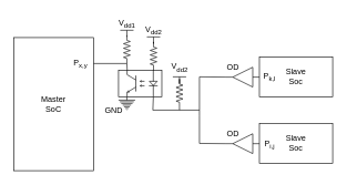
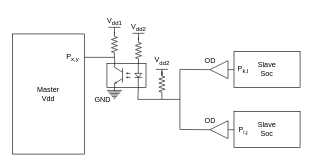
  <mxCell id="0" />
  <mxCell id="1" parent="0" />
  <mxCell id="2" value="Slave&lt;div&gt;Soc&lt;/div&gt;" style="rounded=0;whiteSpace=wrap;html=1;" parent="1" vertex="1"><mxGeometry x="389" y="85" width="110" height="60" as="geometry" /></mxCell>
  <mxCell id="3" value="" style="verticalLabelPosition=bottom;shadow=0;dashed=0;align=center;html=1;verticalAlign=top;shape=mxgraph.electrical.logic_gates.buffer2;direction=west;" parent="1" vertex="1"><mxGeometry x="339" y="100.5" width="50" height="29.75" as="geometry" /></mxCell>
  <mxCell id="4" value="" style="endArrow=none;html=1;rounded=0;entryX=1;entryY=0.5;entryDx=0;entryDy=0;" parent="1" target="3" edge="1"><mxGeometry width="50" height="50" relative="1" as="geometry"><mxPoint x="299" y="174" as="sourcePoint" /><mxPoint x="313" y="74.74" as="targetPoint" /><Array as="points"><mxPoint x="299" y="115" /></Array></mxGeometry></mxCell>
  <mxCell id="5" value="" style="endArrow=none;html=1;rounded=0;exitX=1;exitY=0.5;exitDx=0;exitDy=0;" parent="1" source="23" edge="1"><mxGeometry width="50" height="50" relative="1" as="geometry"><mxPoint x="319" y="245" as="sourcePoint" /><mxPoint x="299" y="174" as="targetPoint" /><Array as="points"><mxPoint x="299" y="215" /></Array></mxGeometry></mxCell>
  <mxCell id="6" value="" style="endArrow=none;html=1;rounded=0;entryX=0.195;entryY=1;entryDx=0;entryDy=0;entryPerimeter=0;" parent="1" target="15" edge="1"><mxGeometry width="50" height="50" relative="1" as="geometry"><mxPoint x="299" y="165" as="sourcePoint" /><mxPoint x="229" y="155" as="targetPoint" /><Array as="points"><mxPoint x="269" y="165" /><mxPoint x="229" y="165" /></Array></mxGeometry></mxCell>
- <mxCell id="7" value="Master&lt;div&gt;SoC&lt;/div&gt;" style="rounded=0;whiteSpace=wrap;html=1;" parent="1" vertex="1"><mxGeometry x="20" y="56" width="120" height="200" as="geometry" /></mxCell>
+ <mxCell id="7" value="Master&lt;div&gt;Vdd&lt;/div&gt;" style="rounded=0;whiteSpace=wrap;html=1;" parent="1" vertex="1"><mxGeometry x="20" y="56" width="120" height="200" as="geometry" /></mxCell>
  <mxCell id="8" value="V&lt;sub&gt;dd&lt;/sub&gt;" style="verticalLabelPosition=top;verticalAlign=bottom;shape=mxgraph.electrical.signal_sources.vdd;shadow=0;dashed=0;align=center;strokeWidth=1;fontSize=24;html=1;flipV=1;noLabel=1;" parent="1" vertex="1"><mxGeometry x="220" y="55" width="20" height="10" as="geometry" /></mxCell>
  <mxCell id="9" value="V&lt;sub&gt;dd1&lt;/sub&gt;" style="text;html=1;align=center;verticalAlign=middle;resizable=1;points=[];autosize=1;strokeColor=none;fillColor=none;" parent="1" vertex="1"><mxGeometry x="165" y="20" width="50" height="30" as="geometry" /></mxCell>
  <mxCell id="10" value="" style="pointerEvents=1;verticalLabelPosition=bottom;shadow=0;dashed=0;align=center;html=1;verticalAlign=top;shape=mxgraph.electrical.resistors.resistor_2;fontFamily=Helvetica;fontSize=12;fontColor=default;autosize=1;resizable=1;fillColor=none;gradientColor=none;direction=south;" parent="1" vertex="1"><mxGeometry x="225" y="62.5" width="10" height="42.5" as="geometry" /></mxCell>
  <mxCell id="11" value="V&lt;sub&gt;dd&lt;/sub&gt;" style="verticalLabelPosition=top;verticalAlign=bottom;shape=mxgraph.electrical.signal_sources.vdd;shadow=0;dashed=0;align=center;strokeWidth=1;fontSize=24;html=1;flipV=1;noLabel=1;" parent="1" vertex="1"><mxGeometry x="180" y="45" width="20" height="10" as="geometry" /></mxCell>
  <mxCell id="12" value="" style="pointerEvents=1;verticalLabelPosition=bottom;shadow=0;dashed=0;align=center;html=1;verticalAlign=top;shape=mxgraph.electrical.resistors.resistor_2;fontFamily=Helvetica;fontSize=12;fontColor=default;autosize=1;resizable=1;fillColor=none;gradientColor=none;direction=south;" parent="1" vertex="1"><mxGeometry x="185" y="52.5" width="10" height="42.5" as="geometry" /></mxCell>
  <mxCell id="13" value="" style="pointerEvents=1;verticalLabelPosition=bottom;shadow=0;dashed=0;align=center;html=1;verticalAlign=top;shape=mxgraph.electrical.signal_sources.protective_earth;fontFamily=Helvetica;fontSize=12;fontColor=default;autosize=1;resizable=1;fillColor=none;gradientColor=none;" parent="1" vertex="1"><mxGeometry x="177.5" y="145" width="25" height="20" as="geometry" /></mxCell>
  <mxCell id="14" value="" style="endArrow=none;html=1;rounded=0;fontFamily=Helvetica;fontSize=12;fontColor=default;autosize=1;resizable=1;entryX=0.5;entryY=0;entryDx=0;entryDy=0;entryPerimeter=0;exitX=0;exitY=0.5;exitDx=0;exitDy=0;exitPerimeter=0;" parent="1" source="10" target="8" edge="1"><mxGeometry width="50" height="50" relative="1" as="geometry"><mxPoint x="190" y="85" as="sourcePoint" /><mxPoint x="240" y="35" as="targetPoint" /></mxGeometry></mxCell>
  <mxCell id="15" value="" style="verticalLabelPosition=bottom;shadow=0;dashed=0;align=center;html=1;verticalAlign=top;shape=mxgraph.electrical.opto_electronics.opto-coupler;aspect=fixed;flipV=0;flipH=1;" parent="1" vertex="1"><mxGeometry x="177.5" y="105" width="65" height="40" as="geometry" /></mxCell>
  <mxCell id="16" value="" style="endArrow=none;html=1;rounded=0;exitX=1;exitY=0.5;exitDx=0;exitDy=0;exitPerimeter=0;entryX=0.8;entryY=0;entryDx=0;entryDy=0;entryPerimeter=0;" parent="1" source="12" target="15" edge="1"><mxGeometry width="50" height="50" relative="1" as="geometry"><mxPoint x="210" y="105" as="sourcePoint" /><mxPoint x="260" y="55" as="targetPoint" /></mxGeometry></mxCell>
  <mxCell id="17" value="" style="endArrow=none;html=1;rounded=0;entryX=1;entryY=0.5;entryDx=0;entryDy=0;entryPerimeter=0;exitX=0.195;exitY=0;exitDx=0;exitDy=0;exitPerimeter=0;" parent="1" target="10" edge="1"><mxGeometry width="50" height="50" relative="1" as="geometry"><mxPoint x="229.825" y="106" as="sourcePoint" /><mxPoint x="230" y="46" as="targetPoint" /></mxGeometry></mxCell>
  <mxCell id="18" value="" style="endArrow=none;html=1;rounded=0;entryX=1;entryY=0.8;entryDx=0;entryDy=0;entryPerimeter=0;" parent="1" edge="1"><mxGeometry width="50" height="50" relative="1" as="geometry"><mxPoint x="190" y="95" as="sourcePoint" /><mxPoint x="140" y="95" as="targetPoint" /></mxGeometry></mxCell>
  <mxCell id="19" value="GND" style="text;html=1;align=center;verticalAlign=middle;resizable=0;points=[];autosize=1;strokeColor=none;fillColor=none;" parent="1" vertex="1"><mxGeometry x="145" y="150" width="50" height="30" as="geometry" /></mxCell>
  <mxCell id="20" value="V&lt;sub&gt;dd2&lt;/sub&gt;" style="text;html=1;align=center;verticalAlign=middle;resizable=1;points=[];autosize=1;strokeColor=none;fillColor=none;" parent="1" vertex="1"><mxGeometry x="205" y="30" width="50" height="30" as="geometry" /></mxCell>
  <mxCell id="21" value="OD" style="text;html=1;align=center;verticalAlign=middle;resizable=0;points=[];autosize=1;strokeColor=none;fillColor=none;" parent="1" vertex="1"><mxGeometry x="329" y="86.25" width="40" height="30" as="geometry" /></mxCell>
  <mxCell id="22" value="Slave&lt;div&gt;Soc&lt;/div&gt;" style="rounded=0;whiteSpace=wrap;html=1;" parent="1" vertex="1"><mxGeometry x="389" y="185" width="110" height="60" as="geometry" /></mxCell>
  <mxCell id="23" value="" style="verticalLabelPosition=bottom;shadow=0;dashed=0;align=center;html=1;verticalAlign=top;shape=mxgraph.electrical.logic_gates.buffer2;direction=west;" parent="1" vertex="1"><mxGeometry x="339" y="200.5" width="50" height="29.75" as="geometry" /></mxCell>
  <mxCell id="24" value="OD" style="text;html=1;align=center;verticalAlign=middle;resizable=0;points=[];autosize=1;strokeColor=none;fillColor=none;" parent="1" vertex="1"><mxGeometry x="329" y="185" width="40" height="30" as="geometry" /></mxCell>
  <mxCell id="25" value="P&lt;sub&gt;x,y&lt;/sub&gt;" style="text;html=1;align=center;verticalAlign=middle;resizable=0;points=[];autosize=1;strokeColor=none;fillColor=none;" parent="1" vertex="1"><mxGeometry x="100" y="80" width="40" height="30" as="geometry" /></mxCell>
  <mxCell id="26" value="P&lt;sub&gt;i,j&lt;/sub&gt;" style="text;html=1;align=center;verticalAlign=middle;resizable=1;points=[];autosize=1;strokeColor=none;fillColor=none;" parent="1" vertex="1"><mxGeometry x="379" y="200.5" width="50" height="30" as="geometry" /></mxCell>
  <mxCell id="27" value="P&lt;sub&gt;k,l&lt;/sub&gt;" style="text;html=1;align=center;verticalAlign=middle;resizable=1;points=[];autosize=1;strokeColor=none;fillColor=none;" parent="1" vertex="1"><mxGeometry x="384" y="100" width="40" height="30" as="geometry" /></mxCell>
  <mxCell id="28" value="V&lt;sub&gt;dd&lt;/sub&gt;" style="verticalLabelPosition=top;verticalAlign=bottom;shape=mxgraph.electrical.signal_sources.vdd;shadow=0;dashed=0;align=center;strokeWidth=1;fontSize=24;html=1;flipV=1;noLabel=1;" parent="1" vertex="1"><mxGeometry x="259" y="115" width="20" height="10" as="geometry" /></mxCell>
  <mxCell id="29" value="" style="pointerEvents=1;verticalLabelPosition=bottom;shadow=0;dashed=0;align=center;html=1;verticalAlign=top;shape=mxgraph.electrical.resistors.resistor_2;fontFamily=Helvetica;fontSize=12;fontColor=default;autosize=1;resizable=1;fillColor=none;gradientColor=none;direction=south;" parent="1" vertex="1"><mxGeometry x="264" y="118.25" width="10" height="42.5" as="geometry" /></mxCell>
  <mxCell id="30" value="" style="endArrow=none;html=1;rounded=0;fontFamily=Helvetica;fontSize=12;fontColor=default;autosize=1;resizable=1;entryX=0.5;entryY=0;entryDx=0;entryDy=0;entryPerimeter=0;exitX=0;exitY=0.5;exitDx=0;exitDy=0;exitPerimeter=0;" parent="1" source="29" target="28" edge="1"><mxGeometry width="50" height="50" relative="1" as="geometry"><mxPoint x="229" y="145" as="sourcePoint" /><mxPoint x="279" y="95" as="targetPoint" /></mxGeometry></mxCell>
  <mxCell id="31" value="V&lt;sub&gt;dd2&lt;/sub&gt;" style="text;html=1;align=center;verticalAlign=middle;resizable=1;points=[];autosize=1;strokeColor=none;fillColor=none;" parent="1" vertex="1"><mxGeometry x="244" y="86.25" width="50" height="30" as="geometry" /></mxCell>
  <mxCell id="32" value="" style="endArrow=none;html=1;rounded=0;entryX=1;entryY=0.5;entryDx=0;entryDy=0;entryPerimeter=0;" parent="1" target="29" edge="1"><mxGeometry width="50" height="50" relative="1" as="geometry"><mxPoint x="269" y="165" as="sourcePoint" /><mxPoint x="289" y="135" as="targetPoint" /></mxGeometry></mxCell>
